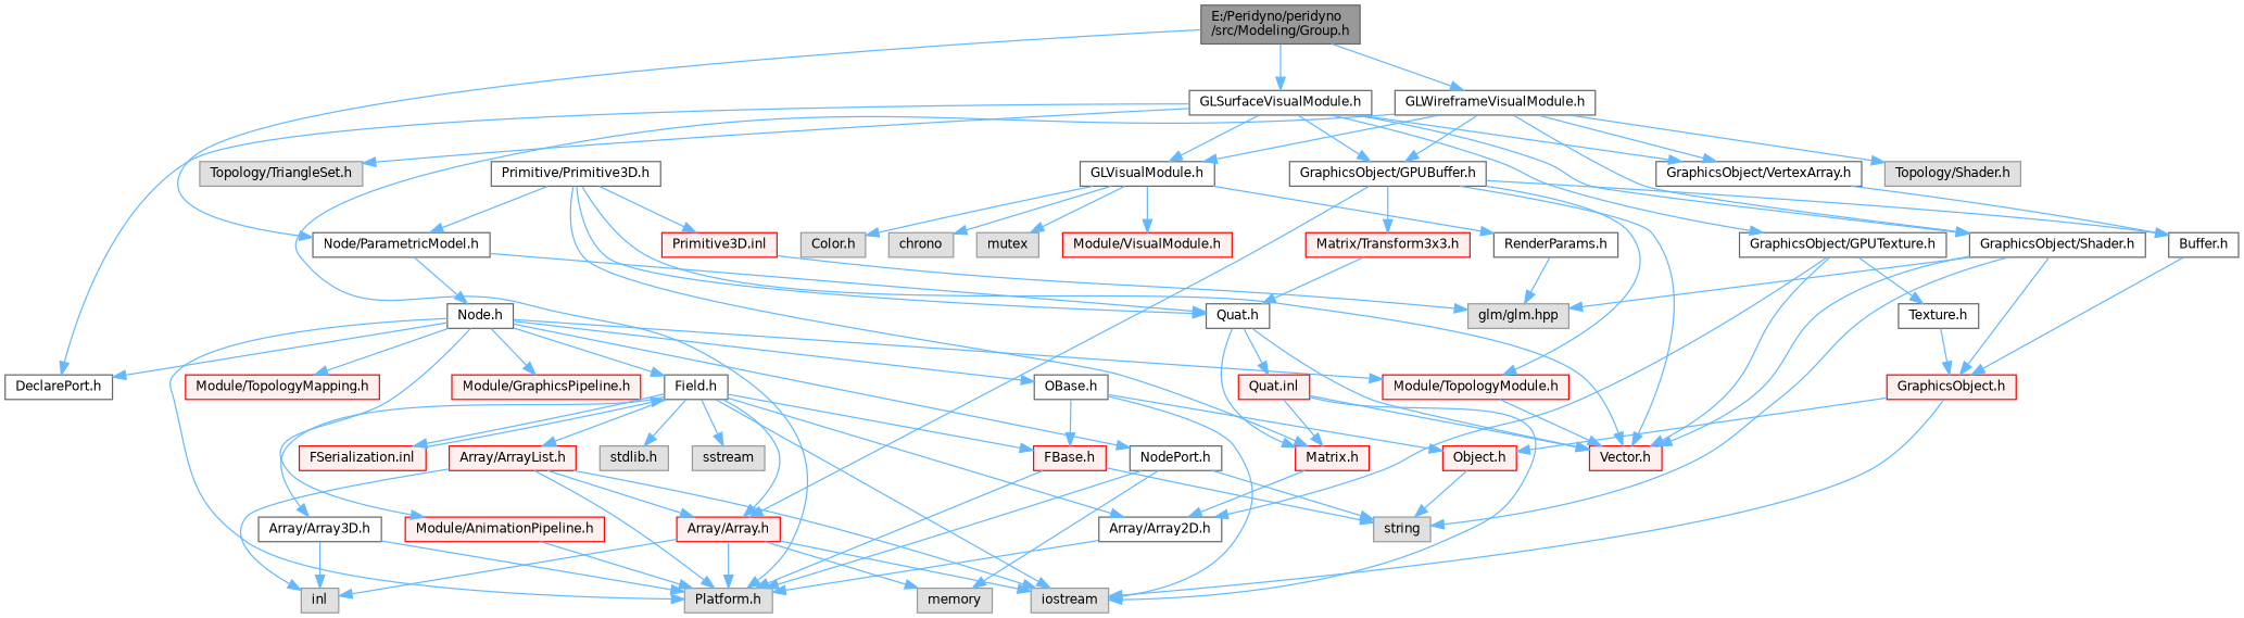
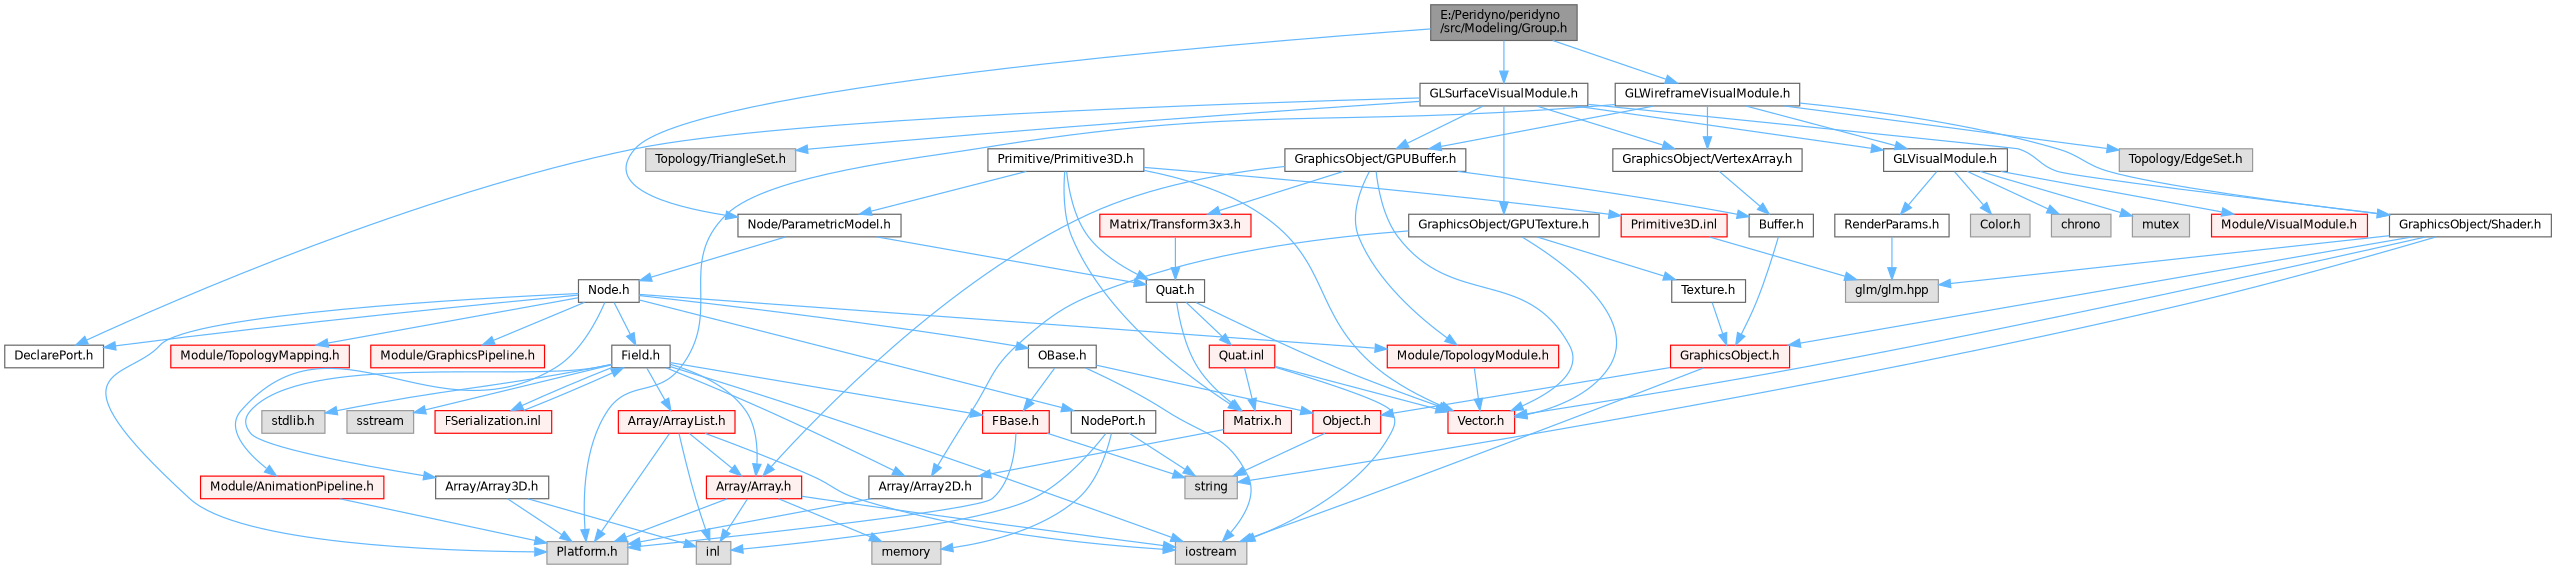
  digraph {
    fontname="DejaVu Sans"
    node [color=grey40 fillcolor=white fontname="DejaVu Sans" fontsize=10 shape=box style=filled]
    edge [color=steelblue1 fontname="DejaVu Sans" fontsize=10 labelfontname=Helvetica labelfontsize=10 style=solid]
    n1 [color=gray40 fillcolor=grey60 fontcolor=black height=0.2 label="E:/Peridyno/peridyno\l/src/Modeling/Group.h" width=0.4]
    n2 [height=0.2 label="Node/ParametricModel.h" width=0.4]
    n3 [height=0.2 label="GLSurfaceVisualModule.h" width=0.4]
    n4 [height=0.2 label="GLWireframeVisualModule.h" width=0.4]
    n5 [height=0.2 label="Node.h" width=0.4]
    n6 [height=0.2 label="Quat.h" width=0.4]
    n7 [height=0.2 label="DeclarePort.h" width=0.4]
    n8 [color=grey60 fillcolor="#E0E0E0" height=0.2 label="Topology/TriangleSet.h" width=0.4]
    n9 [height=0.2 label="GLVisualModule.h" width=0.4]
    n10 [height=0.2 label="GraphicsObject/GPUBuffer.h" width=0.4]
    n11 [height=0.2 label="GraphicsObject/GPUTexture.h" width=0.4]
    n12 [height=0.2 label="GraphicsObject/VertexArray.h" width=0.4]
    n13 [height=0.2 label="GraphicsObject/Shader.h" width=0.4]
    n14 [color=grey60 fillcolor="#E0E0E0" height=0.2 label="Platform.h" width=0.4]
-   n15 [color=grey60 fillcolor="#E0E0E0" height=0.2 label="Topology/Shader.h" width=0.4]
+   n15 [color=grey60 fillcolor="#E0E0E0" height=0.2 label="Topology/EdgeSet.h" width=0.4]
    n16 [height=0.2 label="OBase.h" width=0.4]
    n17 [height=0.2 label="Field.h" width=0.4]
    n18 [height=0.2 label="NodePort.h" width=0.4]
    n19 [color=red fillcolor="#FFF0F0" height=0.2 label="Module/TopologyModule.h" width=0.4]
    n20 [color=red fillcolor="#FFF0F0" height=0.2 label="Module/TopologyMapping.h" width=0.4]
    n21 [color=red fillcolor="#FFF0F0" height=0.2 label="Module/AnimationPipeline.h" width=0.4]
    n22 [color=red fillcolor="#FFF0F0" height=0.2 label="Module/GraphicsPipeline.h" width=0.4]
    n23 [color=red fillcolor="#FFF0F0" height=0.2 label="Vector.h" width=0.4]
    n24 [color=red fillcolor="#FFF0F0" height=0.2 label="Matrix.h" width=0.4]
    n25 [color=red fillcolor="#FFF0F0" height=0.2 label="Quat.inl" width=0.4]
    n26 [height=0.2 label="Primitive/Primitive3D.h" width=0.4]
    n27 [color=red fillcolor="#FFF0F0" height=0.2 label="Primitive3D.inl" width=0.4]
    n28 [color=grey60 fillcolor="#E0E0E0" height=0.2 label=iostream width=0.4]
    n29 [color=red fillcolor="#FFF0F0" height=0.2 label="FBase.h" width=0.4]
    n30 [color=red fillcolor="#FFF0F0" height=0.2 label="Object.h" width=0.4]
    n31 [color=grey60 fillcolor="#E0E0E0" height=0.2 label="stdlib.h" width=0.4]
    n32 [color=grey60 fillcolor="#E0E0E0" height=0.2 label=sstream width=0.4]
    n33 [color=red fillcolor="#FFF0F0" height=0.2 label="Array/Array.h" width=0.4]
    n34 [height=0.2 label="Array/Array2D.h" width=0.4]
    n35 [height=0.2 label="Array/Array3D.h" width=0.4]
    n36 [color=red fillcolor="#FFF0F0" height=0.2 label="Array/ArrayList.h" width=0.4]
    n37 [color=red fillcolor="#FFF0F0" height=0.2 label="FSerialization.inl" width=0.4]
    n38 [color=grey60 fillcolor="#E0E0E0" height=0.2 label=string width=0.4]
    n39 [color=grey60 fillcolor="#E0E0E0" height=0.2 label=inl width=0.4]
    n40 [color=grey60 fillcolor="#E0E0E0" height=0.2 label=memory width=0.4]
    n41 [color=red fillcolor="#FFF0F0" height=0.2 label="Matrix/Transform3x3.h" width=0.4]
    n42 [color=grey60 fillcolor="#E0E0E0" height=0.2 label="glm/glm.hpp" width=0.4]
    n43 [color=grey60 fillcolor="#E0E0E0" height=0.2 label=chrono width=0.4]
    n44 [color=grey60 fillcolor="#E0E0E0" height=0.2 label=mutex width=0.4]
    n45 [color=red fillcolor="#FFF0F0" height=0.2 label="Module/VisualModule.h" width=0.4]
    n46 [color=grey60 fillcolor="#E0E0E0" height=0.2 label="Color.h" width=0.4]
    n47 [height=0.2 label="RenderParams.h" width=0.4]
    n48 [height=0.2 label="Buffer.h" width=0.4]
    n49 [height=0.2 label="Texture.h" width=0.4]
    n50 [color=red fillcolor="#FFF0F0" height=0.2 label="GraphicsObject.h" width=0.4]
    n1 -> n2
    n1 -> n3
    n1 -> n4
    n2 -> n5
    n2 -> n6
    n3 -> n7
    n3 -> n8
    n3 -> n9
    n3 -> n10
    n3 -> n11
    n3 -> n12
    n3 -> n13
    n4 -> n9
    n4 -> n10
    n4 -> n12
    n4 -> n13
    n4 -> n14
    n4 -> n15
    n5 -> n7
    n5 -> n14
    n5 -> n16
    n5 -> n17
    n5 -> n18
    n5 -> n19
    n5 -> n20
    n5 -> n21
    n5 -> n22
    n6 -> n23
    n6 -> n24
    n6 -> n25
    n9 -> n43
    n9 -> n44
    n9 -> n45
    n9 -> n46
    n9 -> n47
    n10 -> n19
    n10 -> n23
    n10 -> n33
    n10 -> n41
    n10 -> n48
    n11 -> n23
    n11 -> n34
    n11 -> n49
    n12 -> n48
    n13 -> n23
    n13 -> n38
    n13 -> n42
    n13 -> n50
    n16 -> n28
    n16 -> n29
    n16 -> n30
    n17 -> n28
    n17 -> n29
    n17 -> n31
    n17 -> n32
    n17 -> n33
    n17 -> n34
    n17 -> n35
    n17 -> n36
    n17 -> n37
    n18 -> n38
-   n18 -> n14
+   n18 -> n39
    n18 -> n40
    n19 -> n23
    n21 -> n14
    n24 -> n34
    n25 -> n23
    n25 -> n24
    n25 -> n28
    n26 -> n2
    n26 -> n6
    n26 -> n23
    n26 -> n24
    n26 -> n27
    n27 -> n42
    n29 -> n14
    n29 -> n38
    n30 -> n38
    n33 -> n14
    n33 -> n28
    n33 -> n39
    n33 -> n40
    n34 -> n14
    n35 -> n14
    n35 -> n39
    n36 -> n14
    n36 -> n28
    n36 -> n33
    n36 -> n39
    n37 -> n17
    n41 -> n6
    n47 -> n42
    n48 -> n50
    n49 -> n50
    n50 -> n28
    n50 -> n30
  }
